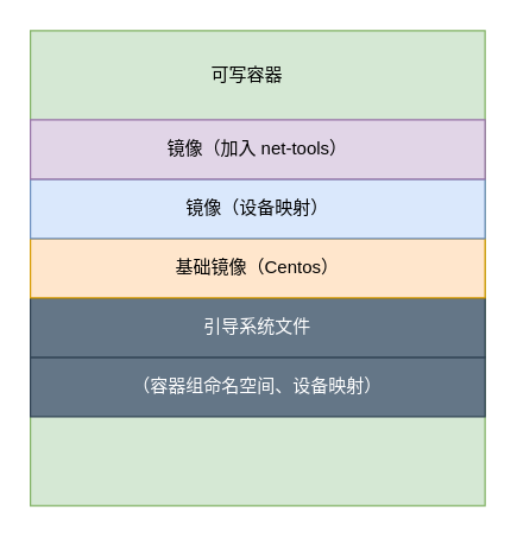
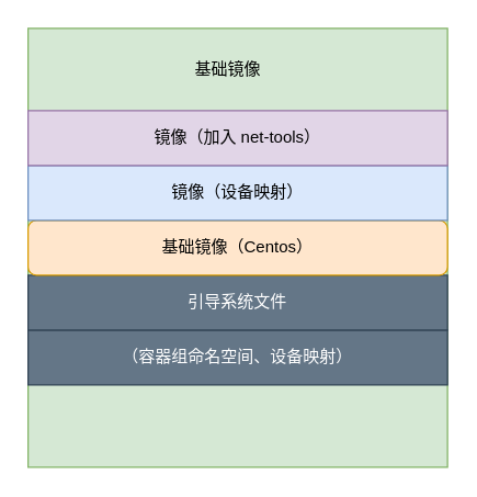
  <mxCell id="0" />
  <mxCell id="1" parent="0" />
  <mxCell id="2" value="" style="rounded=0;whiteSpace=wrap;html=1;fillColor=#d5e8d4;strokeColor=#82b366;" vertex="1" parent="1"><mxGeometry x="20" y="20" width="306" height="320" as="geometry" /></mxCell>
  <mxCell id="3" value="（容器组命名空间、设备映射）" style="rounded=0;whiteSpace=wrap;html=1;fillColor=#647687;strokeColor=#314354;fontColor=#ffffff;" vertex="1" parent="1"><mxGeometry x="20" y="240" width="306" height="40" as="geometry" /></mxCell>
  <mxCell id="4" value="引导系统文件" style="rounded=0;whiteSpace=wrap;html=1;fillColor=#647687;strokeColor=#314354;fontColor=#ffffff;" vertex="1" parent="1"><mxGeometry x="20" y="200" width="306" height="40" as="geometry" /></mxCell>
- <mxCell id="5" value="基础镜像（Centos）" style="rounded=0;whiteSpace=wrap;html=1;fillColor=#ffe6cc;strokeColor=#d79b00;" vertex="1" parent="1"><mxGeometry x="20" y="160" width="306" height="40" as="geometry" /></mxCell>
+ <mxCell id="5" value="基础镜像（Centos）" style="whiteSpace=wrap;html=1;fillColor=#ffe6cc;strokeColor=#d79b00;rounded=1;" vertex="1" parent="1"><mxGeometry x="20" y="160" width="306" height="40" as="geometry" /></mxCell>
  <mxCell id="6" value="镜像（设备映射）" style="rounded=0;whiteSpace=wrap;html=1;fillColor=#dae8fc;strokeColor=#6c8ebf;" vertex="1" parent="1"><mxGeometry x="20" y="120" width="306" height="40" as="geometry" /></mxCell>
  <mxCell id="7" value="镜像（加入 net-tools）" style="rounded=0;whiteSpace=wrap;html=1;fillColor=#e1d5e7;strokeColor=#9673a6;" vertex="1" parent="1"><mxGeometry x="20" y="80" width="306" height="40" as="geometry" /></mxCell>
- <mxCell id="8" value="可写容器" style="text;html=1;strokeColor=none;fillColor=none;align=center;verticalAlign=middle;whiteSpace=wrap;rounded=0;" vertex="1" parent="1"><mxGeometry x="126" y="40" width="80" height="20" as="geometry" /></mxCell>
+ <mxCell id="8" value="基础镜像" style="text;html=1;strokeColor=none;fillColor=none;align=center;verticalAlign=middle;whiteSpace=wrap;rounded=0;" vertex="1" parent="1"><mxGeometry x="126" y="40" width="80" height="20" as="geometry" /></mxCell>
